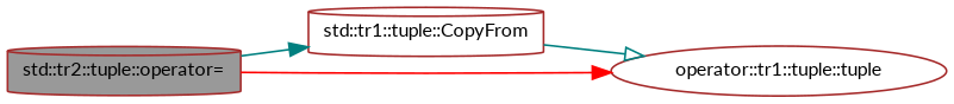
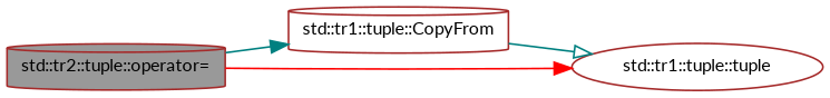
  digraph {
    fontname=Lato
    rankdir=LR
    node [color=brown fillcolor=white fontname=Lato fontsize=10 shape=cylinder style=filled]
    edge [arrowhead=normal color=teal fontname=Lato fontsize=10 labelfontname=Helvetica labelfontsize=10 style=solid]
    n1 [fillcolor=grey60 fontcolor=black height=0.2 label="std::tr2::tuple::operator=" width=0.4]
    n2 [height=0.2 label="std::tr1::tuple::CopyFrom" width=0.4]
-   n3 [height=0.2 label="operator::tr1::tuple::tuple" shape=ellipse width=0.4]
+   n3 [height=0.2 label="std::tr1::tuple::tuple" shape=ellipse width=0.4]
    n1 -> n2
    n1 -> n3 [color=red]
    n2 -> n3 [arrowhead=onormal]
  }
